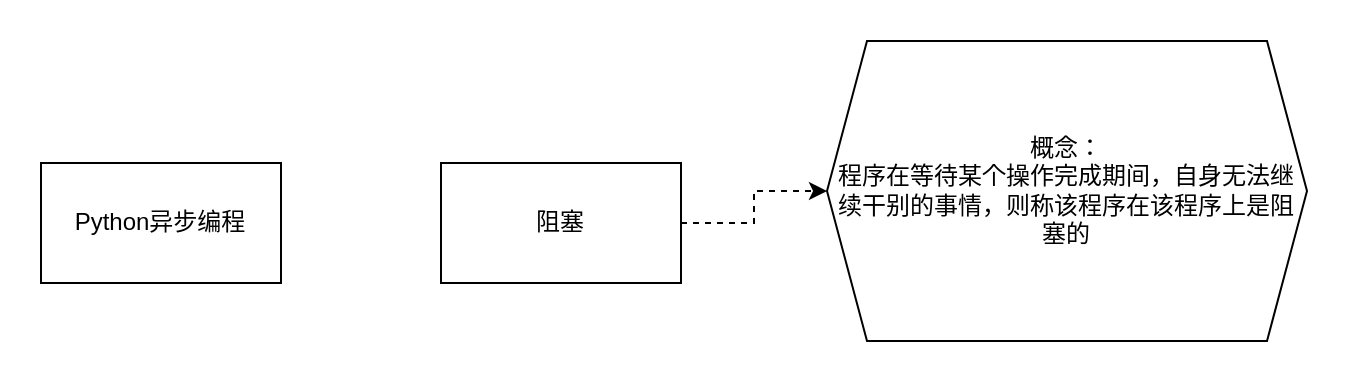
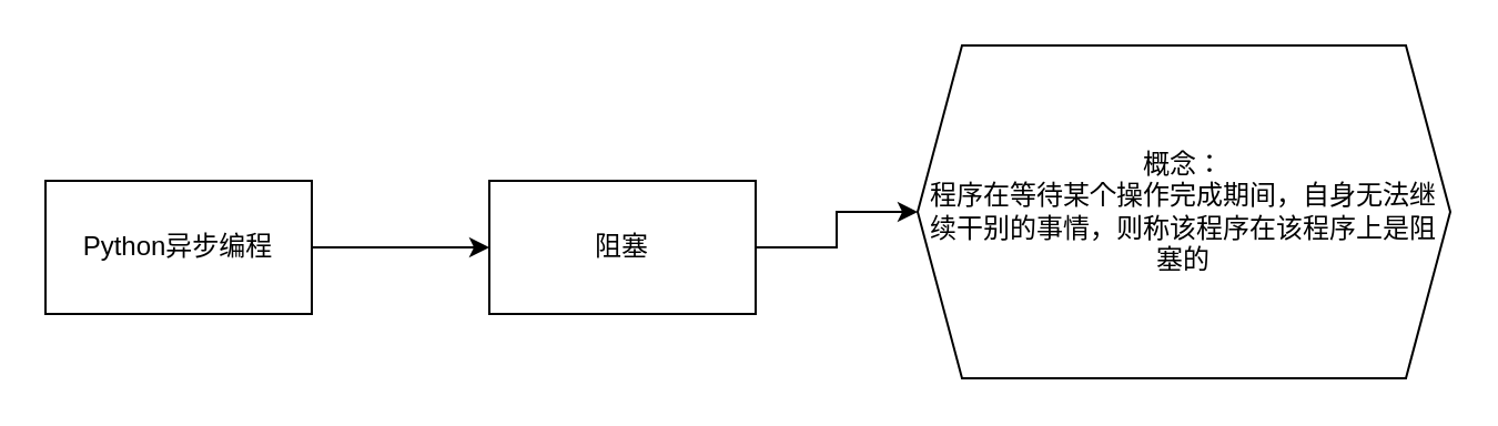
  <mxCell id="0" />
  <mxCell id="1" parent="0" />
+ <mxCell id="2" value="" style="edgeStyle=orthogonalEdgeStyle;rounded=0;orthogonalLoop=1;jettySize=auto;html=1;" edge="1" parent="1" source="3" target="5"><mxGeometry relative="1" as="geometry"><Array as="points"><mxPoint x="190" y="111" /><mxPoint x="190" y="111" /></Array></mxGeometry></mxCell>
  <mxCell id="3" value="Python异步编程" style="rounded=0;whiteSpace=wrap;html=1;" vertex="1" parent="1"><mxGeometry x="20" y="81" width="120" height="60" as="geometry" /></mxCell>
- <mxCell id="4" value="" style="edgeStyle=orthogonalEdgeStyle;rounded=0;orthogonalLoop=1;jettySize=auto;html=1;dashed=1;" edge="1" parent="1" source="5" target="6"><mxGeometry relative="1" as="geometry" /></mxCell>
+ <mxCell id="4" value="" style="edgeStyle=orthogonalEdgeStyle;rounded=0;orthogonalLoop=1;jettySize=auto;html=1;" edge="1" parent="1" source="5" target="6"><mxGeometry relative="1" as="geometry" /></mxCell>
  <mxCell id="5" value="阻塞" style="rounded=0;whiteSpace=wrap;html=1;" vertex="1" parent="1"><mxGeometry x="220" y="81" width="120" height="60" as="geometry" /></mxCell>
  <mxCell id="6" value="概念：&lt;br&gt;程序在等待某个操作完成期间，自身无法继续干别的事情，则称该程序在该程序上是阻塞的" style="shape=hexagon;perimeter=hexagonPerimeter2;whiteSpace=wrap;html=1;fixedSize=1;rounded=0;" vertex="1" parent="1"><mxGeometry x="413" y="20" width="240" height="150" as="geometry" /></mxCell>
